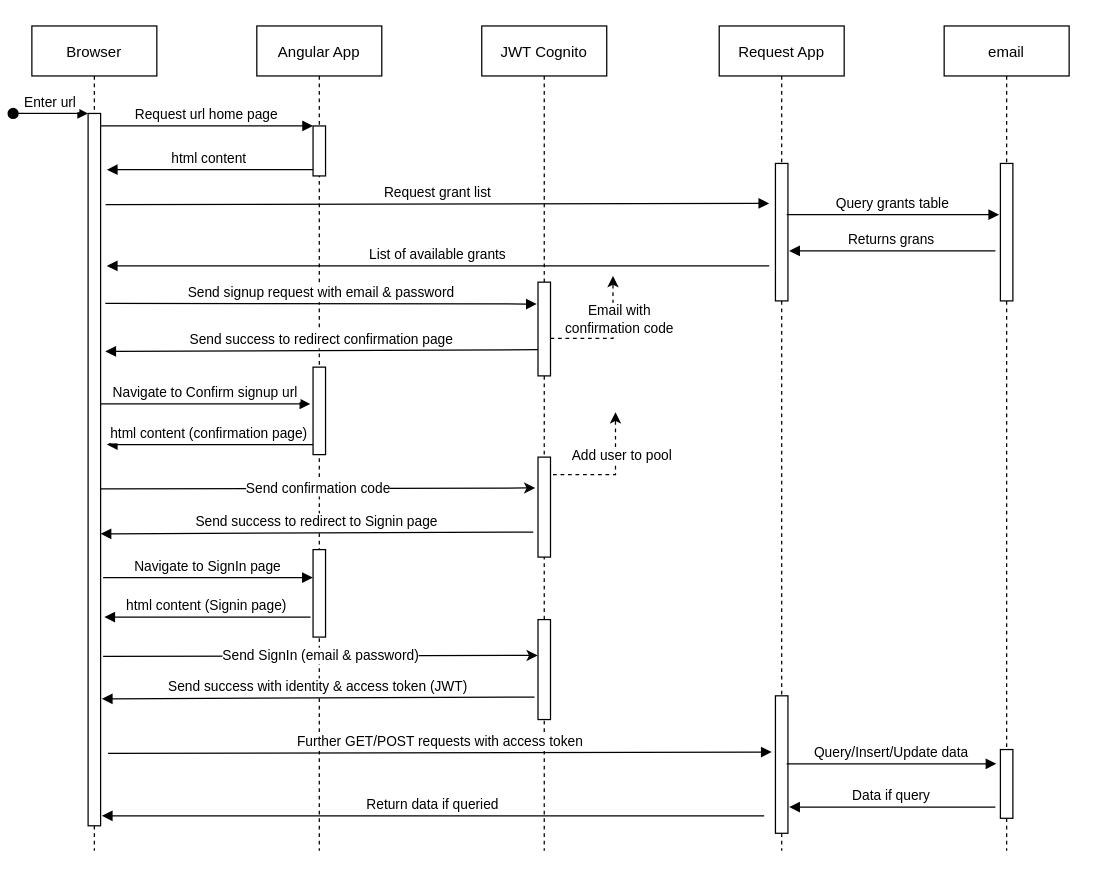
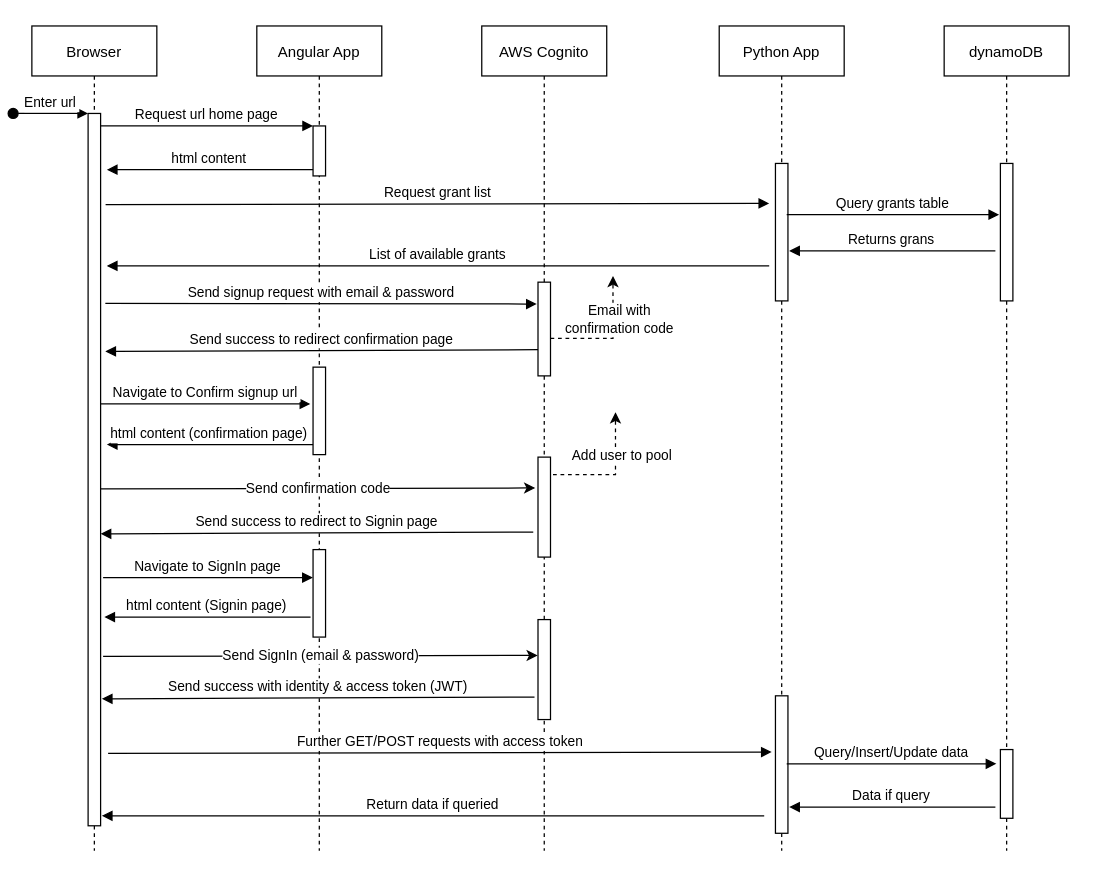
  <mxCell id="0" />
  <mxCell id="1" parent="0" />
  <mxCell id="2" value="Browser" style="shape=umlLifeline;perimeter=lifelinePerimeter;container=1;collapsible=0;recursiveResize=0;rounded=0;shadow=0;strokeWidth=1;" parent="1" vertex="1"><mxGeometry x="20" y="20" width="100" height="660" as="geometry" /></mxCell>
  <mxCell id="3" value="" style="points=[[1,0.08,0,0,0],[1,0.09,0,0,0],[1,0.15,0,0,0],[1,0.18,0,0,0],[1,0.23,0,0,0],[1,0.27,0,0,0],[1,0.31,0,0,0],[1,0.36,0,0,0],[1,0.38,0,0,0],[1,0.45,0,0,0],[1,0.46,0,0,0],[1,0.54,0,0,0],[1,0.55,0,0,0],[1,0.62,0,0,0],[1,0.64,0,0,0],[1,0.69,0,0,0],[1,0.73,0,0,0],[1,0.77,0,0,0],[1,0.82,0,0,0],[1,0.85,0,0,0],[1,0.91,0,0,0],[1,0.92,0,0,0]];perimeter=orthogonalPerimeter;rounded=0;shadow=0;strokeWidth=1;" parent="2" vertex="1"><mxGeometry x="45" y="70" width="10" height="570" as="geometry" /></mxCell>
  <mxCell id="4" value="Enter url" style="verticalAlign=bottom;startArrow=oval;endArrow=block;startSize=8;shadow=0;strokeWidth=1;" parent="2" target="3" edge="1"><mxGeometry relative="1" as="geometry"><mxPoint x="-15" y="70" as="sourcePoint" /></mxGeometry></mxCell>
  <mxCell id="5" value="Angular App" style="shape=umlLifeline;perimeter=lifelinePerimeter;container=1;collapsible=0;recursiveResize=0;rounded=0;shadow=0;strokeWidth=1;" parent="1" vertex="1"><mxGeometry x="200" y="20" width="100" height="660" as="geometry" /></mxCell>
  <mxCell id="6" value="" style="points=[];perimeter=orthogonalPerimeter;rounded=0;shadow=0;strokeWidth=1;" parent="5" vertex="1"><mxGeometry x="45" y="80" width="10" height="40" as="geometry" /></mxCell>
  <mxCell id="7" value="Send success to redirect to Signin page" style="verticalAlign=bottom;endArrow=block;entryX=1.38;entryY=0.639;shadow=0;strokeWidth=1;entryDx=0;entryDy=0;entryPerimeter=0;" parent="5" edge="1"><mxGeometry relative="1" as="geometry"><mxPoint x="221.2" y="405" as="sourcePoint" /><mxPoint x="-125.0" y="406.41" as="targetPoint" /></mxGeometry></mxCell>
  <mxCell id="8" value="" style="points=[];perimeter=orthogonalPerimeter;rounded=0;shadow=0;strokeWidth=1;" vertex="1" parent="5"><mxGeometry x="45" y="273" width="10" height="70" as="geometry" /></mxCell>
  <mxCell id="9" value="" style="points=[];perimeter=orthogonalPerimeter;rounded=0;shadow=0;strokeWidth=1;" vertex="1" parent="5"><mxGeometry x="45" y="419" width="10" height="70" as="geometry" /></mxCell>
  <mxCell id="10" value="Request url home page" style="verticalAlign=bottom;endArrow=block;entryX=0;entryY=0;shadow=0;strokeWidth=1;" parent="1" source="3" target="6" edge="1"><mxGeometry relative="1" as="geometry"><mxPoint x="175" y="100" as="sourcePoint" /><mxPoint as="offset" /></mxGeometry></mxCell>
  <mxCell id="11" value="html content" style="verticalAlign=bottom;endArrow=block;entryX=1;entryY=0;shadow=0;strokeWidth=1;" parent="1" edge="1"><mxGeometry relative="1" as="geometry"><mxPoint x="245" y="135" as="sourcePoint" /><mxPoint x="80" y="135" as="targetPoint" /></mxGeometry></mxCell>
- <mxCell id="12" value="JWT Cognito" style="shape=umlLifeline;perimeter=lifelinePerimeter;container=1;collapsible=0;recursiveResize=0;rounded=0;shadow=0;strokeWidth=1;" parent="1" vertex="1"><mxGeometry x="380" y="20" width="100" height="660" as="geometry" /></mxCell>
+ <mxCell id="12" value="AWS Cognito" style="shape=umlLifeline;perimeter=lifelinePerimeter;container=1;collapsible=0;recursiveResize=0;rounded=0;shadow=0;strokeWidth=1;" parent="1" vertex="1"><mxGeometry x="380" y="20" width="100" height="660" as="geometry" /></mxCell>
  <mxCell id="13" value="" style="points=[];perimeter=orthogonalPerimeter;rounded=0;shadow=0;strokeWidth=1;" parent="12" vertex="1"><mxGeometry x="45" y="205" width="10" height="75" as="geometry" /></mxCell>
  <mxCell id="14" value="Send success to redirect confirmation page" style="verticalAlign=bottom;endArrow=block;entryX=1.38;entryY=0.639;shadow=0;strokeWidth=1;entryDx=0;entryDy=0;entryPerimeter=0;" parent="12" edge="1"><mxGeometry relative="1" as="geometry"><mxPoint x="45" y="259" as="sourcePoint" /><mxPoint x="-301.2" y="260.41" as="targetPoint" /></mxGeometry></mxCell>
  <mxCell id="15" value="Email with &lt;br&gt;confirmation code" style="endArrow=classic;html=1;rounded=0;dashed=1;" parent="12" edge="1"><mxGeometry x="0.3" y="-5" width="50" height="50" relative="1" as="geometry"><mxPoint x="55" y="250" as="sourcePoint" /><mxPoint x="105" y="200" as="targetPoint" /><Array as="points"><mxPoint x="105" y="250" /></Array><mxPoint as="offset" /></mxGeometry></mxCell>
  <mxCell id="16" value="" style="points=[];perimeter=orthogonalPerimeter;rounded=0;shadow=0;strokeWidth=1;" vertex="1" parent="12"><mxGeometry x="45" y="345" width="10" height="80" as="geometry" /></mxCell>
  <mxCell id="17" value="" style="points=[];perimeter=orthogonalPerimeter;rounded=0;shadow=0;strokeWidth=1;" vertex="1" parent="12"><mxGeometry x="45" y="475" width="10" height="80" as="geometry" /></mxCell>
  <mxCell id="18" value="Send signup request with email &amp; password" style="verticalAlign=bottom;endArrow=block;entryX=0;entryY=0;shadow=0;strokeWidth=1;exitX=1.38;exitY=0.416;exitDx=0;exitDy=0;exitPerimeter=0;" parent="1" edge="1"><mxGeometry relative="1" as="geometry"><mxPoint x="78.8" y="242.04" as="sourcePoint" /><mxPoint x="424" y="242.5" as="targetPoint" /><mxPoint as="offset" /></mxGeometry></mxCell>
  <mxCell id="19" value="Send confirmation code" style="endArrow=classic;html=1;rounded=0;exitX=1;exitY=0.85;exitDx=0;exitDy=0;exitPerimeter=0;entryX=-0.22;entryY=0.793;entryDx=0;entryDy=0;entryPerimeter=0;" parent="1" edge="1"><mxGeometry x="0.001" width="50" height="50" relative="1" as="geometry"><mxPoint x="75" y="390.5" as="sourcePoint" /><mxPoint x="422.8" y="389.67" as="targetPoint" /><mxPoint as="offset" /></mxGeometry></mxCell>
  <mxCell id="20" value="Add user to pool" style="endArrow=classic;html=1;rounded=0;dashed=1;" parent="1" edge="1"><mxGeometry x="0.3" y="-5" width="50" height="50" relative="1" as="geometry"><mxPoint x="437" y="379" as="sourcePoint" /><mxPoint x="487" y="329" as="targetPoint" /><Array as="points"><mxPoint x="487" y="379" /></Array><mxPoint as="offset" /></mxGeometry></mxCell>
- <mxCell id="21" value="Request App" style="shape=umlLifeline;perimeter=lifelinePerimeter;container=1;collapsible=0;recursiveResize=0;rounded=0;shadow=0;strokeWidth=1;" vertex="1" parent="1"><mxGeometry x="570" y="20" width="100" height="660" as="geometry" /></mxCell>
+ <mxCell id="21" value="Python App" style="shape=umlLifeline;perimeter=lifelinePerimeter;container=1;collapsible=0;recursiveResize=0;rounded=0;shadow=0;strokeWidth=1;" vertex="1" parent="1"><mxGeometry x="570" y="20" width="100" height="660" as="geometry" /></mxCell>
  <mxCell id="22" value="" style="points=[];perimeter=orthogonalPerimeter;rounded=0;shadow=0;strokeWidth=1;" vertex="1" parent="21"><mxGeometry x="45" y="110" width="10" height="110" as="geometry" /></mxCell>
  <mxCell id="23" value="" style="points=[];perimeter=orthogonalPerimeter;rounded=0;shadow=0;strokeWidth=1;" vertex="1" parent="21"><mxGeometry x="45" y="536" width="10" height="110" as="geometry" /></mxCell>
  <mxCell id="24" value="Navigate to Confirm signup url" style="verticalAlign=bottom;endArrow=block;shadow=0;strokeWidth=1;exitX=1;exitY=0.54;exitDx=0;exitDy=0;exitPerimeter=0;entryX=-0.22;entryY=0.42;entryDx=0;entryDy=0;entryPerimeter=0;" edge="1" parent="1" target="8"><mxGeometry relative="1" as="geometry"><mxPoint x="75" y="322.4" as="sourcePoint" /><mxPoint as="offset" /><mxPoint x="230" y="315" as="targetPoint" /></mxGeometry></mxCell>
  <mxCell id="25" value="html content (confirmation page)" style="verticalAlign=bottom;endArrow=block;entryX=1;entryY=0;shadow=0;strokeWidth=1;" edge="1" parent="1"><mxGeometry relative="1" as="geometry"><mxPoint x="245" y="355" as="sourcePoint" /><mxPoint x="80" y="355" as="targetPoint" /></mxGeometry></mxCell>
  <mxCell id="26" value="Request grant list" style="verticalAlign=bottom;endArrow=block;shadow=0;strokeWidth=1;" edge="1" parent="1"><mxGeometry relative="1" as="geometry"><mxPoint x="79" y="163" as="sourcePoint" /><mxPoint as="offset" /><mxPoint x="610" y="162" as="targetPoint" /></mxGeometry></mxCell>
  <mxCell id="27" value="List of available grants" style="verticalAlign=bottom;endArrow=block;shadow=0;strokeWidth=1;" edge="1" parent="1"><mxGeometry relative="1" as="geometry"><mxPoint x="610" y="212" as="sourcePoint" /><mxPoint x="80" y="212" as="targetPoint" /></mxGeometry></mxCell>
  <mxCell id="28" value="Navigate to SignIn page" style="verticalAlign=bottom;endArrow=block;shadow=0;strokeWidth=1;exitX=1;exitY=0.54;exitDx=0;exitDy=0;exitPerimeter=0;entryX=-0.22;entryY=0.42;entryDx=0;entryDy=0;entryPerimeter=0;" edge="1" parent="1"><mxGeometry relative="1" as="geometry"><mxPoint x="77" y="461.4" as="sourcePoint" /><mxPoint as="offset" /><mxPoint x="244.8" y="461.4" as="targetPoint" /></mxGeometry></mxCell>
  <mxCell id="29" value="html content (Signin page)" style="verticalAlign=bottom;endArrow=block;entryX=1;entryY=0;shadow=0;strokeWidth=1;" edge="1" parent="1"><mxGeometry relative="1" as="geometry"><mxPoint x="243" y="493" as="sourcePoint" /><mxPoint x="78" y="493" as="targetPoint" /></mxGeometry></mxCell>
  <mxCell id="30" value="Send SignIn (email &amp;amp; password)" style="endArrow=classic;html=1;rounded=0;exitX=1;exitY=0.85;exitDx=0;exitDy=0;exitPerimeter=0;entryX=-0.22;entryY=0.793;entryDx=0;entryDy=0;entryPerimeter=0;" edge="1" parent="1"><mxGeometry x="0.001" width="50" height="50" relative="1" as="geometry"><mxPoint x="77" y="524.5" as="sourcePoint" /><mxPoint x="424.8" y="523.67" as="targetPoint" /><mxPoint as="offset" /></mxGeometry></mxCell>
  <mxCell id="31" value="Send success with identity &amp; access token (JWT)" style="verticalAlign=bottom;endArrow=block;entryX=1.38;entryY=0.639;shadow=0;strokeWidth=1;entryDx=0;entryDy=0;entryPerimeter=0;" edge="1" parent="1"><mxGeometry relative="1" as="geometry"><mxPoint x="422.2" y="557" as="sourcePoint" /><mxPoint x="76" y="558.41" as="targetPoint" /></mxGeometry></mxCell>
- <mxCell id="32" value="email" style="shape=umlLifeline;perimeter=lifelinePerimeter;container=1;collapsible=0;recursiveResize=0;rounded=0;shadow=0;strokeWidth=1;" vertex="1" parent="1"><mxGeometry x="750" y="20" width="100" height="660" as="geometry" /></mxCell>
+ <mxCell id="32" value="dynamoDB" style="shape=umlLifeline;perimeter=lifelinePerimeter;container=1;collapsible=0;recursiveResize=0;rounded=0;shadow=0;strokeWidth=1;" vertex="1" parent="1"><mxGeometry x="750" y="20" width="100" height="660" as="geometry" /></mxCell>
  <mxCell id="33" value="" style="points=[];perimeter=orthogonalPerimeter;rounded=0;shadow=0;strokeWidth=1;" vertex="1" parent="32"><mxGeometry x="45" y="110" width="10" height="110" as="geometry" /></mxCell>
  <mxCell id="34" value="" style="points=[];perimeter=orthogonalPerimeter;rounded=0;shadow=0;strokeWidth=1;" vertex="1" parent="32"><mxGeometry x="45" y="579" width="10" height="55" as="geometry" /></mxCell>
  <mxCell id="35" value="Query grants table" style="verticalAlign=bottom;endArrow=block;entryX=0;entryY=0;shadow=0;strokeWidth=1;" edge="1" parent="1"><mxGeometry relative="1" as="geometry"><mxPoint x="624" y="171" as="sourcePoint" /><mxPoint as="offset" /><mxPoint x="794" y="171" as="targetPoint" /></mxGeometry></mxCell>
  <mxCell id="36" value="Returns grans" style="verticalAlign=bottom;endArrow=block;entryX=1;entryY=0;shadow=0;strokeWidth=1;" edge="1" parent="1"><mxGeometry relative="1" as="geometry"><mxPoint x="791" y="200" as="sourcePoint" /><mxPoint x="626" y="200" as="targetPoint" /></mxGeometry></mxCell>
  <mxCell id="37" value="Further GET/POST requests with access token" style="verticalAlign=bottom;endArrow=block;shadow=0;strokeWidth=1;" edge="1" parent="1"><mxGeometry relative="1" as="geometry"><mxPoint x="81" y="602" as="sourcePoint" /><mxPoint as="offset" /><mxPoint x="612" y="601" as="targetPoint" /></mxGeometry></mxCell>
  <mxCell id="38" value="Query/Insert/Update data" style="verticalAlign=bottom;endArrow=block;shadow=0;strokeWidth=1;exitX=1;exitY=0.54;exitDx=0;exitDy=0;exitPerimeter=0;entryX=-0.22;entryY=0.42;entryDx=0;entryDy=0;entryPerimeter=0;" edge="1" parent="1"><mxGeometry relative="1" as="geometry"><mxPoint x="624" y="610.4" as="sourcePoint" /><mxPoint as="offset" /><mxPoint x="791.8" y="610.4" as="targetPoint" /></mxGeometry></mxCell>
  <mxCell id="39" value="Data if query" style="verticalAlign=bottom;endArrow=block;entryX=1;entryY=0;shadow=0;strokeWidth=1;" edge="1" parent="1"><mxGeometry relative="1" as="geometry"><mxPoint x="791" y="645" as="sourcePoint" /><mxPoint x="626" y="645" as="targetPoint" /></mxGeometry></mxCell>
  <mxCell id="40" value="Return data if queried" style="verticalAlign=bottom;endArrow=block;shadow=0;strokeWidth=1;" edge="1" parent="1"><mxGeometry relative="1" as="geometry"><mxPoint x="606" y="652" as="sourcePoint" /><mxPoint x="76" y="652" as="targetPoint" /></mxGeometry></mxCell>
